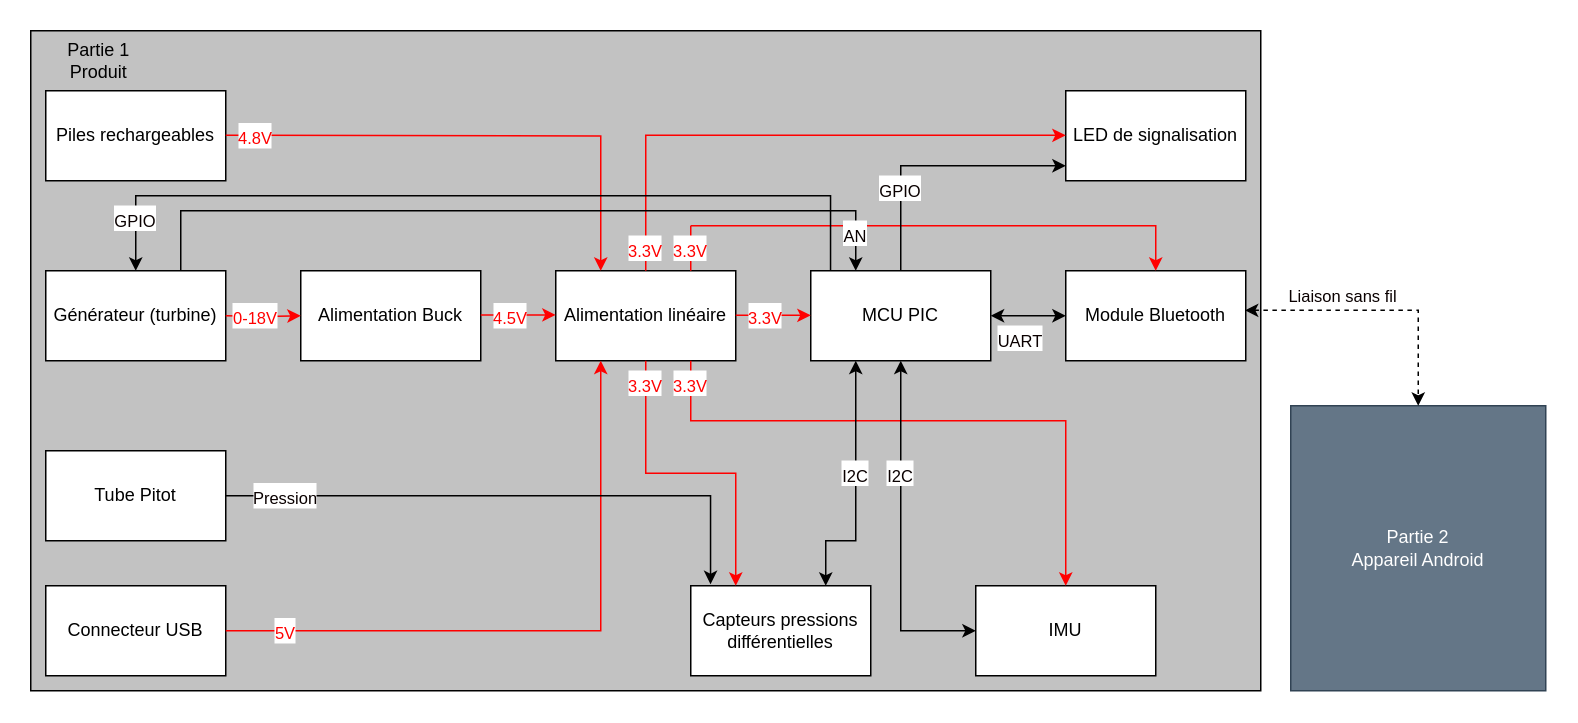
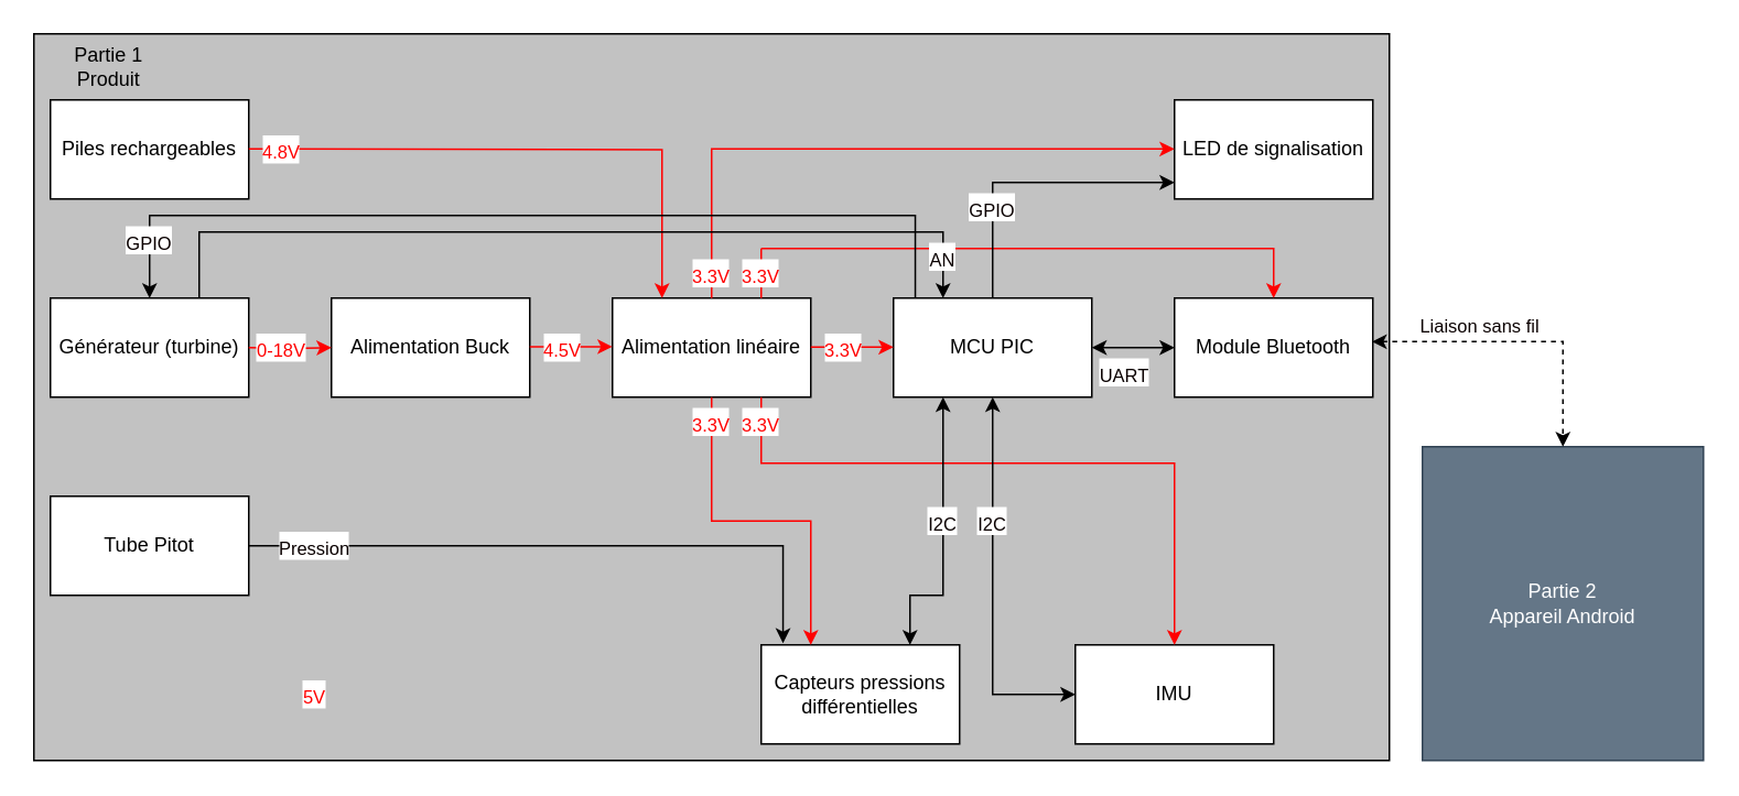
  <mxCell id="0" />
  <mxCell id="1" parent="0" />
  <mxCell id="2" value="" style="rounded=0;whiteSpace=wrap;html=1;fillColor=#C2C2C2;" vertex="1" parent="1"><mxGeometry x="20" y="20" width="820" height="440" as="geometry" /></mxCell>
  <mxCell id="3" value="Module Bluetooth" style="rounded=0;whiteSpace=wrap;html=1;" vertex="1" parent="1"><mxGeometry x="710" y="180" width="120" height="60" as="geometry" /></mxCell>
  <mxCell id="4" value="IMU" style="rounded=0;whiteSpace=wrap;html=1;" vertex="1" parent="1"><mxGeometry x="650" y="390" width="120" height="60" as="geometry" /></mxCell>
  <mxCell id="5" value="Tube Pitot" style="rounded=0;whiteSpace=wrap;html=1;" vertex="1" parent="1"><mxGeometry x="30" y="300" width="120" height="60" as="geometry" /></mxCell>
  <mxCell id="6" value="MCU PIC" style="rounded=0;whiteSpace=wrap;html=1;" vertex="1" parent="1"><mxGeometry x="540" y="180" width="120" height="60" as="geometry" /></mxCell>
  <mxCell id="7" value="Capteurs pressions différentielles" style="whiteSpace=wrap;html=1;rounded=0;" vertex="1" parent="1"><mxGeometry x="460" y="390" width="120" height="60" as="geometry" /></mxCell>
  <mxCell id="8" value="Partie 2&lt;br&gt;Appareil Android" style="rounded=0;whiteSpace=wrap;html=1;fillColor=#647687;fontColor=#ffffff;strokeColor=#314354;" vertex="1" parent="1"><mxGeometry x="860" y="270" width="170" height="190" as="geometry" /></mxCell>
  <mxCell id="9" value="Alimentation linéaire" style="rounded=0;whiteSpace=wrap;html=1;" vertex="1" parent="1"><mxGeometry x="370" y="180" width="120" height="60" as="geometry" /></mxCell>
  <mxCell id="10" value="Générateur (turbine)" style="rounded=0;whiteSpace=wrap;html=1;" vertex="1" parent="1"><mxGeometry x="30" y="180" width="120" height="60" as="geometry" /></mxCell>
  <mxCell id="11" value="&lt;div&gt;Partie 1&lt;/div&gt;&lt;div&gt;Produit&lt;/div&gt;" style="text;html=1;align=center;verticalAlign=middle;resizable=0;points=[];autosize=1;strokeColor=none;fillColor=none;" vertex="1" parent="1"><mxGeometry x="30" y="20" width="70" height="40" as="geometry" /></mxCell>
  <mxCell id="12" value="LED de signalisation" style="rounded=0;whiteSpace=wrap;html=1;" vertex="1" parent="1"><mxGeometry x="710" y="60" width="120" height="60" as="geometry" /></mxCell>
- <mxCell id="13" value="Connecteur USB" style="rounded=0;whiteSpace=wrap;html=1;" vertex="1" parent="1"><mxGeometry x="30" y="390" width="120" height="60" as="geometry" /></mxCell>
  <mxCell id="14" value="Alimentation Buck" style="rounded=0;whiteSpace=wrap;html=1;" vertex="1" parent="1"><mxGeometry x="200" y="180" width="120" height="60" as="geometry" /></mxCell>
  <mxCell id="15" style="edgeStyle=orthogonalEdgeStyle;rounded=0;orthogonalLoop=1;jettySize=auto;html=1;entryX=0;entryY=0.5;entryDx=0;entryDy=0;strokeWidth=1;startArrow=none;startFill=0;endSize=6;endArrow=classic;endFill=1;strokeColor=#FF0000;exitX=0.5;exitY=0;exitDx=0;exitDy=0;" edge="1" parent="1" source="9"><mxGeometry relative="1" as="geometry"><mxPoint x="650" y="89.71" as="sourcePoint" /><mxPoint x="710" y="89.71" as="targetPoint" /><Array as="points"><mxPoint x="430" y="90" /><mxPoint x="710" y="90" /></Array></mxGeometry></mxCell>
  <mxCell id="16" style="edgeStyle=orthogonalEdgeStyle;rounded=0;orthogonalLoop=1;jettySize=auto;html=1;entryX=0.5;entryY=0;entryDx=0;entryDy=0;strokeWidth=1;startArrow=none;startFill=0;endSize=6;endArrow=classic;endFill=1;strokeColor=#FF0000;exitX=0.5;exitY=0;exitDx=0;exitDy=0;" edge="1" parent="1" target="3"><mxGeometry relative="1" as="geometry"><mxPoint x="460" y="150" as="sourcePoint" /><mxPoint x="740" y="149.71" as="targetPoint" /><Array as="points"><mxPoint x="770" y="150" /></Array></mxGeometry></mxCell>
  <mxCell id="17" style="edgeStyle=orthogonalEdgeStyle;rounded=0;orthogonalLoop=1;jettySize=auto;html=1;entryX=0.5;entryY=0;entryDx=0;entryDy=0;strokeWidth=1;startArrow=none;startFill=0;endSize=6;endArrow=classic;endFill=1;strokeColor=#FF0000;exitX=0.75;exitY=1;exitDx=0;exitDy=0;" edge="1" parent="1" source="9" target="4"><mxGeometry relative="1" as="geometry"><mxPoint x="350" y="520.29" as="sourcePoint" /><mxPoint x="630" y="430" as="targetPoint" /><Array as="points"><mxPoint x="460" y="280" /><mxPoint x="710" y="280" /></Array></mxGeometry></mxCell>
  <mxCell id="18" style="edgeStyle=orthogonalEdgeStyle;rounded=0;orthogonalLoop=1;jettySize=auto;html=1;entryX=0.25;entryY=0;entryDx=0;entryDy=0;strokeWidth=1;startArrow=none;startFill=0;endSize=6;endArrow=classic;endFill=1;strokeColor=#FF0000;exitX=0.5;exitY=1;exitDx=0;exitDy=0;" edge="1" parent="1" source="9" target="7"><mxGeometry relative="1" as="geometry"><mxPoint x="270" y="240" as="sourcePoint" /><mxPoint x="520" y="300" as="targetPoint" /><Array as="points" /></mxGeometry></mxCell>
- <mxCell id="19" style="edgeStyle=orthogonalEdgeStyle;rounded=0;orthogonalLoop=1;jettySize=auto;html=1;entryX=0.25;entryY=1;entryDx=0;entryDy=0;strokeWidth=1;startArrow=none;startFill=0;endSize=6;endArrow=classic;endFill=1;strokeColor=#FF0000;exitX=1;exitY=0.5;exitDx=0;exitDy=0;" edge="1" parent="1" source="13" target="9"><mxGeometry relative="1" as="geometry"><mxPoint x="200" y="400" as="sourcePoint" /><mxPoint x="450" y="460" as="targetPoint" /><Array as="points"><mxPoint x="400" y="420" /></Array></mxGeometry></mxCell>
  <mxCell id="20" style="edgeStyle=orthogonalEdgeStyle;rounded=0;orthogonalLoop=1;jettySize=auto;html=1;entryX=0.11;entryY=-0.017;entryDx=0;entryDy=0;strokeWidth=1;startArrow=none;startFill=0;endSize=6;endArrow=classic;endFill=1;strokeColor=#000000;exitX=1;exitY=0.5;exitDx=0;exitDy=0;entryPerimeter=0;" edge="1" parent="1" source="5" target="7"><mxGeometry relative="1" as="geometry"><mxPoint x="170" y="330" as="sourcePoint" /><mxPoint x="420" y="390" as="targetPoint" /><Array as="points"><mxPoint x="473" y="330" /></Array></mxGeometry></mxCell>
  <mxCell id="21" style="edgeStyle=orthogonalEdgeStyle;rounded=0;orthogonalLoop=1;jettySize=auto;html=1;entryX=0;entryY=0.5;entryDx=0;entryDy=0;strokeWidth=1;startArrow=none;startFill=0;endSize=6;endArrow=classic;endFill=1;strokeColor=#FF0000;exitX=0.5;exitY=1;exitDx=0;exitDy=0;" edge="1" parent="1" target="14"><mxGeometry relative="1" as="geometry"><mxPoint x="150" y="210" as="sourcePoint" /><mxPoint x="240" y="270" as="targetPoint" /><Array as="points" /></mxGeometry></mxCell>
  <mxCell id="22" style="edgeStyle=orthogonalEdgeStyle;rounded=0;orthogonalLoop=1;jettySize=auto;html=1;entryX=0;entryY=0.5;entryDx=0;entryDy=0;strokeWidth=1;startArrow=none;startFill=0;endSize=6;endArrow=classic;endFill=1;strokeColor=#FF0000;exitX=0.5;exitY=1;exitDx=0;exitDy=0;" edge="1" parent="1"><mxGeometry relative="1" as="geometry"><mxPoint x="320" y="209.43" as="sourcePoint" /><mxPoint x="370" y="209.43" as="targetPoint" /><Array as="points" /></mxGeometry></mxCell>
  <mxCell id="23" style="edgeStyle=orthogonalEdgeStyle;rounded=0;orthogonalLoop=1;jettySize=auto;html=1;entryX=0;entryY=0.5;entryDx=0;entryDy=0;strokeWidth=1;startArrow=none;startFill=0;endSize=6;endArrow=classic;endFill=1;strokeColor=#FF0000;exitX=0.5;exitY=1;exitDx=0;exitDy=0;" edge="1" parent="1"><mxGeometry relative="1" as="geometry"><mxPoint x="490" y="209.71" as="sourcePoint" /><mxPoint x="540" y="209.71" as="targetPoint" /><Array as="points" /></mxGeometry></mxCell>
  <mxCell id="24" value="Piles rechargeables" style="rounded=0;whiteSpace=wrap;html=1;" vertex="1" parent="1"><mxGeometry x="30" y="60" width="120" height="60" as="geometry" /></mxCell>
  <mxCell id="25" style="edgeStyle=orthogonalEdgeStyle;rounded=0;orthogonalLoop=1;jettySize=auto;html=1;entryX=0.25;entryY=0;entryDx=0;entryDy=0;strokeWidth=1;startArrow=none;startFill=0;endSize=6;endArrow=classic;endFill=1;strokeColor=#FF0000;exitX=0.5;exitY=1;exitDx=0;exitDy=0;" edge="1" parent="1" target="9"><mxGeometry relative="1" as="geometry"><mxPoint x="150" y="89.71" as="sourcePoint" /><mxPoint x="200" y="89.71" as="targetPoint" /><Array as="points" /></mxGeometry></mxCell>
  <mxCell id="26" style="edgeStyle=orthogonalEdgeStyle;rounded=0;orthogonalLoop=1;jettySize=auto;html=1;strokeWidth=1;startArrow=classic;startFill=1;endSize=6;endArrow=classic;endFill=1;strokeColor=#000000;exitX=0.5;exitY=1;exitDx=0;exitDy=0;entryX=0;entryY=0.5;entryDx=0;entryDy=0;" edge="1" parent="1" source="6" target="4"><mxGeometry relative="1" as="geometry"><mxPoint x="550" y="329.68" as="sourcePoint" /><mxPoint x="650" y="329.97" as="targetPoint" /><Array as="points"><mxPoint x="600" y="420" /></Array></mxGeometry></mxCell>
  <mxCell id="27" style="edgeStyle=orthogonalEdgeStyle;rounded=0;orthogonalLoop=1;jettySize=auto;html=1;strokeWidth=1;startArrow=classic;startFill=1;endSize=6;endArrow=classic;endFill=1;strokeColor=#000000;" edge="1" parent="1"><mxGeometry relative="1" as="geometry"><mxPoint x="660" y="210" as="sourcePoint" /><mxPoint x="710" y="210" as="targetPoint" /><Array as="points"><mxPoint x="660" y="210" /><mxPoint x="710" y="210" /></Array></mxGeometry></mxCell>
  <mxCell id="28" style="edgeStyle=orthogonalEdgeStyle;rounded=0;orthogonalLoop=1;jettySize=auto;html=1;strokeWidth=1;startArrow=none;startFill=0;endSize=6;endArrow=classic;endFill=1;strokeColor=#000000;exitX=0.5;exitY=0;exitDx=0;exitDy=0;" edge="1" parent="1" source="6"><mxGeometry relative="1" as="geometry"><mxPoint x="660" y="110" as="sourcePoint" /><mxPoint x="710" y="110" as="targetPoint" /><Array as="points"><mxPoint x="600" y="110" /></Array></mxGeometry></mxCell>
  <mxCell id="29" style="edgeStyle=orthogonalEdgeStyle;rounded=0;orthogonalLoop=1;jettySize=auto;html=1;strokeWidth=1;startArrow=classic;startFill=1;endSize=6;endArrow=classic;endFill=1;strokeColor=#000000;exitX=0.25;exitY=1;exitDx=0;exitDy=0;entryX=0.75;entryY=0;entryDx=0;entryDy=0;" edge="1" parent="1" source="6" target="7"><mxGeometry relative="1" as="geometry"><mxPoint x="610" y="478.74" as="sourcePoint" /><mxPoint x="685.2" y="410" as="targetPoint" /><Array as="points"><mxPoint x="570" y="360" /><mxPoint x="550" y="360" /></Array></mxGeometry></mxCell>
  <mxCell id="30" value="&lt;span style=&quot;background-color: rgb(255, 255, 255);&quot;&gt;&lt;font style=&quot;font-size: 11px;&quot; color=&quot;#FF0000&quot;&gt;5V&lt;/font&gt;&lt;/span&gt;" style="text;strokeColor=none;fillColor=none;html=1;align=center;verticalAlign=middle;whiteSpace=wrap;rounded=0;fontSize=16;" vertex="1" parent="1"><mxGeometry x="160" y="405" width="60" height="30" as="geometry" /></mxCell>
  <mxCell id="31" value="&lt;span style=&quot;background-color: rgb(255, 255, 255);&quot;&gt;&lt;font style=&quot;font-size: 11px;&quot; color=&quot;#FF0000&quot;&gt;0-18V&lt;/font&gt;&lt;/span&gt;" style="text;strokeColor=none;fillColor=none;html=1;align=center;verticalAlign=middle;whiteSpace=wrap;rounded=0;fontSize=16;" vertex="1" parent="1"><mxGeometry x="140" y="195" width="60" height="30" as="geometry" /></mxCell>
  <mxCell id="32" value="&lt;span style=&quot;background-color: rgb(255, 255, 255);&quot;&gt;&lt;font style=&quot;font-size: 11px;&quot; color=&quot;#FF0000&quot;&gt;4.8V&lt;/font&gt;&lt;/span&gt;" style="text;strokeColor=none;fillColor=none;html=1;align=center;verticalAlign=middle;whiteSpace=wrap;rounded=0;fontSize=16;" vertex="1" parent="1"><mxGeometry x="140" y="75" width="60" height="30" as="geometry" /></mxCell>
  <mxCell id="33" value="&lt;span style=&quot;background-color: rgb(255, 255, 255);&quot;&gt;&lt;font style=&quot;font-size: 11px;&quot; color=&quot;#FF0000&quot;&gt;3.3V&lt;/font&gt;&lt;/span&gt;" style="text;strokeColor=none;fillColor=none;html=1;align=center;verticalAlign=middle;whiteSpace=wrap;rounded=0;fontSize=16;" vertex="1" parent="1"><mxGeometry x="400" y="150" width="60" height="30" as="geometry" /></mxCell>
  <mxCell id="34" value="&lt;span style=&quot;background-color: rgb(255, 255, 255);&quot;&gt;&lt;font style=&quot;font-size: 11px;&quot; color=&quot;#FF0000&quot;&gt;3.3V&lt;/font&gt;&lt;/span&gt;" style="text;strokeColor=none;fillColor=none;html=1;align=center;verticalAlign=middle;whiteSpace=wrap;rounded=0;fontSize=16;" vertex="1" parent="1"><mxGeometry x="480" y="195" width="60" height="30" as="geometry" /></mxCell>
  <mxCell id="35" value="&lt;span style=&quot;background-color: rgb(255, 255, 255);&quot;&gt;&lt;font style=&quot;font-size: 11px;&quot; color=&quot;#FF0000&quot;&gt;3.3V&lt;/font&gt;&lt;/span&gt;" style="text;strokeColor=none;fillColor=none;html=1;align=center;verticalAlign=middle;whiteSpace=wrap;rounded=0;fontSize=16;" vertex="1" parent="1"><mxGeometry x="430" y="240" width="60" height="30" as="geometry" /></mxCell>
  <mxCell id="36" value="&lt;span style=&quot;background-color: rgb(255, 255, 255);&quot;&gt;&lt;font style=&quot;font-size: 11px;&quot; color=&quot;#FF0000&quot;&gt;3.3V&lt;/font&gt;&lt;/span&gt;" style="text;strokeColor=none;fillColor=none;html=1;align=center;verticalAlign=middle;whiteSpace=wrap;rounded=0;fontSize=16;" vertex="1" parent="1"><mxGeometry x="400" y="240" width="60" height="30" as="geometry" /></mxCell>
  <mxCell id="37" value="" style="edgeStyle=orthogonalEdgeStyle;rounded=0;orthogonalLoop=1;jettySize=auto;html=1;entryX=0.5;entryY=0;entryDx=0;entryDy=0;strokeWidth=1;startArrow=none;startFill=0;endSize=6;endArrow=none;endFill=1;strokeColor=#FF0000;" edge="1" parent="1"><mxGeometry relative="1" as="geometry"><mxPoint x="460" y="180" as="sourcePoint" /><mxPoint x="460" y="150" as="targetPoint" /><Array as="points" /></mxGeometry></mxCell>
  <mxCell id="38" value="&lt;span style=&quot;background-color: rgb(255, 255, 255);&quot;&gt;&lt;font style=&quot;font-size: 11px;&quot; color=&quot;#FF0000&quot;&gt;3.3V&lt;/font&gt;&lt;/span&gt;" style="text;strokeColor=none;fillColor=none;html=1;align=center;verticalAlign=middle;whiteSpace=wrap;rounded=0;fontSize=16;" vertex="1" parent="1"><mxGeometry x="430" y="150" width="60" height="30" as="geometry" /></mxCell>
  <mxCell id="39" value="&lt;span style=&quot;background-color: rgb(255, 255, 255);&quot;&gt;&lt;font style=&quot;font-size: 11px;&quot; color=&quot;#FF0000&quot;&gt;4.5V&lt;/font&gt;&lt;/span&gt;" style="text;strokeColor=none;fillColor=none;html=1;align=center;verticalAlign=middle;whiteSpace=wrap;rounded=0;fontSize=16;" vertex="1" parent="1"><mxGeometry x="310" y="195" width="60" height="30" as="geometry" /></mxCell>
  <mxCell id="40" value="&lt;font color=&quot;#0A0000&quot;&gt;&lt;span style=&quot;background-color: rgb(255, 255, 255);&quot;&gt;&lt;font style=&quot;font-size: 11px;&quot;&gt;Pression&lt;/font&gt;&lt;/span&gt;&lt;/font&gt;" style="text;strokeColor=none;fillColor=none;html=1;align=center;verticalAlign=middle;whiteSpace=wrap;rounded=0;fontSize=16;" vertex="1" parent="1"><mxGeometry x="160" y="315" width="60" height="30" as="geometry" /></mxCell>
  <mxCell id="41" value="&lt;font color=&quot;#0A0000&quot;&gt;&lt;span style=&quot;background-color: rgb(255, 255, 255);&quot;&gt;&lt;font style=&quot;font-size: 11px;&quot;&gt;I2C&lt;/font&gt;&lt;/span&gt;&lt;/font&gt;" style="text;strokeColor=none;fillColor=none;html=1;align=center;verticalAlign=middle;whiteSpace=wrap;rounded=0;fontSize=16;" vertex="1" parent="1"><mxGeometry x="540" y="300" width="60" height="30" as="geometry" /></mxCell>
  <mxCell id="42" value="&lt;font color=&quot;#0A0000&quot;&gt;&lt;span style=&quot;background-color: rgb(255, 255, 255);&quot;&gt;&lt;font style=&quot;font-size: 11px;&quot;&gt;I2C&lt;/font&gt;&lt;/span&gt;&lt;/font&gt;" style="text;strokeColor=none;fillColor=none;html=1;align=center;verticalAlign=middle;whiteSpace=wrap;rounded=0;fontSize=16;" vertex="1" parent="1"><mxGeometry x="570" y="300" width="60" height="30" as="geometry" /></mxCell>
  <mxCell id="43" value="&lt;font color=&quot;#0A0000&quot;&gt;&lt;span style=&quot;background-color: rgb(255, 255, 255);&quot;&gt;&lt;font style=&quot;font-size: 11px;&quot;&gt;GPIO&lt;/font&gt;&lt;/span&gt;&lt;/font&gt;" style="text;strokeColor=none;fillColor=none;html=1;align=center;verticalAlign=middle;whiteSpace=wrap;rounded=0;fontSize=16;" vertex="1" parent="1"><mxGeometry x="570" y="110" width="60" height="30" as="geometry" /></mxCell>
  <mxCell id="44" style="edgeStyle=orthogonalEdgeStyle;rounded=0;orthogonalLoop=1;jettySize=auto;html=1;strokeWidth=1;startArrow=none;startFill=0;endSize=6;endArrow=classic;endFill=1;strokeColor=#000000;exitX=0.75;exitY=0;exitDx=0;exitDy=0;entryX=0.25;entryY=0;entryDx=0;entryDy=0;" edge="1" parent="1" source="10" target="6"><mxGeometry relative="1" as="geometry"><mxPoint x="230" y="200" as="sourcePoint" /><mxPoint x="340" y="130" as="targetPoint" /><Array as="points"><mxPoint x="120" y="140" /><mxPoint x="570" y="140" /></Array></mxGeometry></mxCell>
  <mxCell id="45" style="edgeStyle=orthogonalEdgeStyle;rounded=0;orthogonalLoop=1;jettySize=auto;html=1;strokeWidth=1;startArrow=none;startFill=0;endSize=6;endArrow=classic;endFill=1;strokeColor=#000000;exitX=0.11;exitY=-0.002;exitDx=0;exitDy=0;exitPerimeter=0;entryX=0.5;entryY=0;entryDx=0;entryDy=0;" edge="1" parent="1" source="6" target="10"><mxGeometry relative="1" as="geometry"><mxPoint x="550" y="130" as="sourcePoint" /><mxPoint x="660" y="60" as="targetPoint" /><Array as="points"><mxPoint x="553" y="130" /><mxPoint x="90" y="130" /></Array></mxGeometry></mxCell>
  <mxCell id="46" value="&lt;font color=&quot;#0A0000&quot;&gt;&lt;span style=&quot;background-color: rgb(255, 255, 255);&quot;&gt;&lt;font style=&quot;font-size: 11px;&quot;&gt;GPIO&lt;/font&gt;&lt;/span&gt;&lt;/font&gt;" style="text;strokeColor=none;fillColor=none;html=1;align=center;verticalAlign=middle;whiteSpace=wrap;rounded=0;fontSize=16;" vertex="1" parent="1"><mxGeometry x="60" y="130" width="60" height="30" as="geometry" /></mxCell>
  <mxCell id="47" value="&lt;font color=&quot;#0A0000&quot;&gt;&lt;span style=&quot;background-color: rgb(255, 255, 255);&quot;&gt;&lt;font style=&quot;font-size: 11px;&quot;&gt;AN&lt;/font&gt;&lt;/span&gt;&lt;/font&gt;" style="text;strokeColor=none;fillColor=none;html=1;align=center;verticalAlign=middle;whiteSpace=wrap;rounded=0;fontSize=16;" vertex="1" parent="1"><mxGeometry x="540" y="140" width="60" height="30" as="geometry" /></mxCell>
  <mxCell id="48" value="&lt;font color=&quot;#0A0000&quot;&gt;&lt;span style=&quot;background-color: rgb(255, 255, 255);&quot;&gt;&lt;font style=&quot;font-size: 11px;&quot;&gt;Liaison sans fil&lt;br&gt;&lt;/font&gt;&lt;/span&gt;&lt;/font&gt;" style="text;strokeColor=none;fillColor=none;html=1;align=center;verticalAlign=middle;whiteSpace=wrap;rounded=0;fontSize=16;" vertex="1" parent="1"><mxGeometry x="850" y="180" width="90" height="30" as="geometry" /></mxCell>
  <mxCell id="49" style="edgeStyle=orthogonalEdgeStyle;rounded=0;orthogonalLoop=1;jettySize=auto;html=1;strokeWidth=1;startArrow=classic;startFill=1;endSize=6;endArrow=classic;endFill=1;strokeColor=#000000;exitX=0.995;exitY=0.44;exitDx=0;exitDy=0;exitPerimeter=0;entryX=0.5;entryY=0;entryDx=0;entryDy=0;dashed=1;" edge="1" parent="1" source="3" target="8"><mxGeometry relative="1" as="geometry"><mxPoint x="870" y="195" as="sourcePoint" /><mxPoint x="920" y="195" as="targetPoint" /><Array as="points"><mxPoint x="945" y="206" /></Array></mxGeometry></mxCell>
  <mxCell id="50" value="&lt;font color=&quot;#0A0000&quot;&gt;&lt;span style=&quot;background-color: rgb(255, 255, 255);&quot;&gt;&lt;font style=&quot;font-size: 11px;&quot;&gt;UART&lt;/font&gt;&lt;/span&gt;&lt;/font&gt;" style="text;strokeColor=none;fillColor=none;html=1;align=center;verticalAlign=middle;whiteSpace=wrap;rounded=0;fontSize=16;" vertex="1" parent="1"><mxGeometry x="650" y="210" width="60" height="30" as="geometry" /></mxCell>
